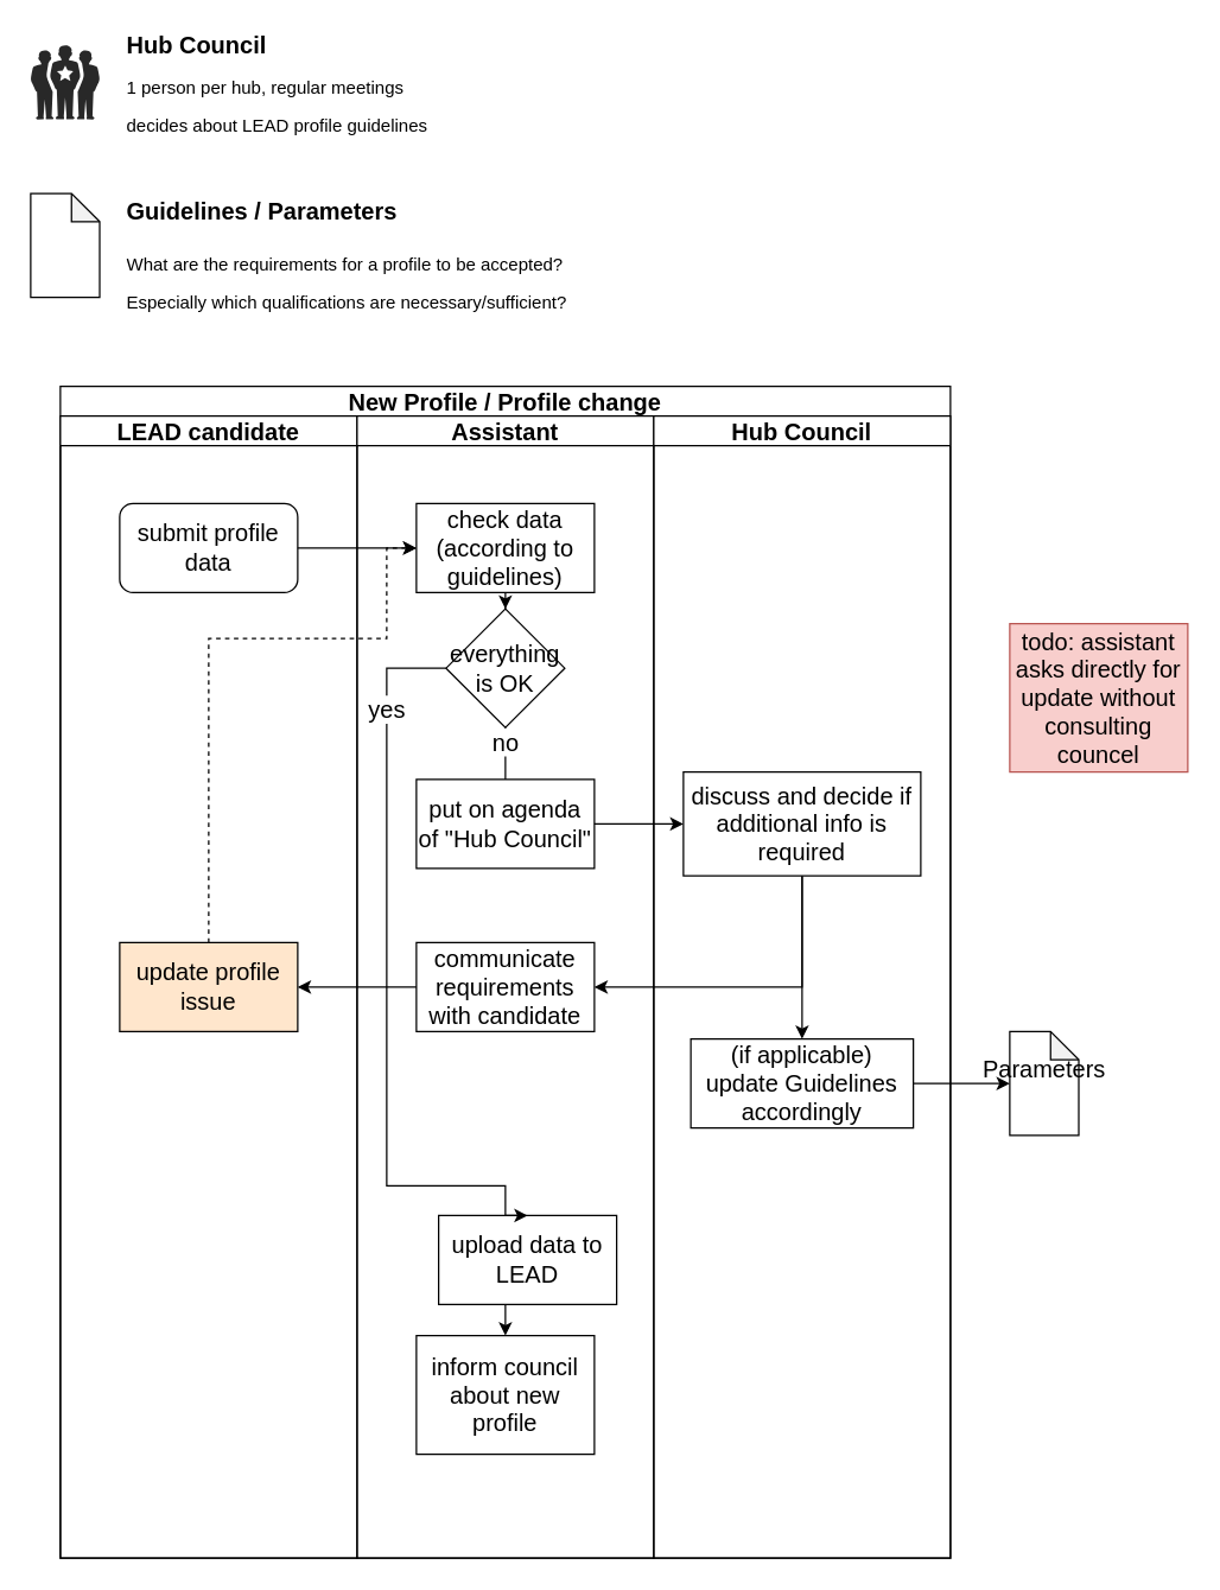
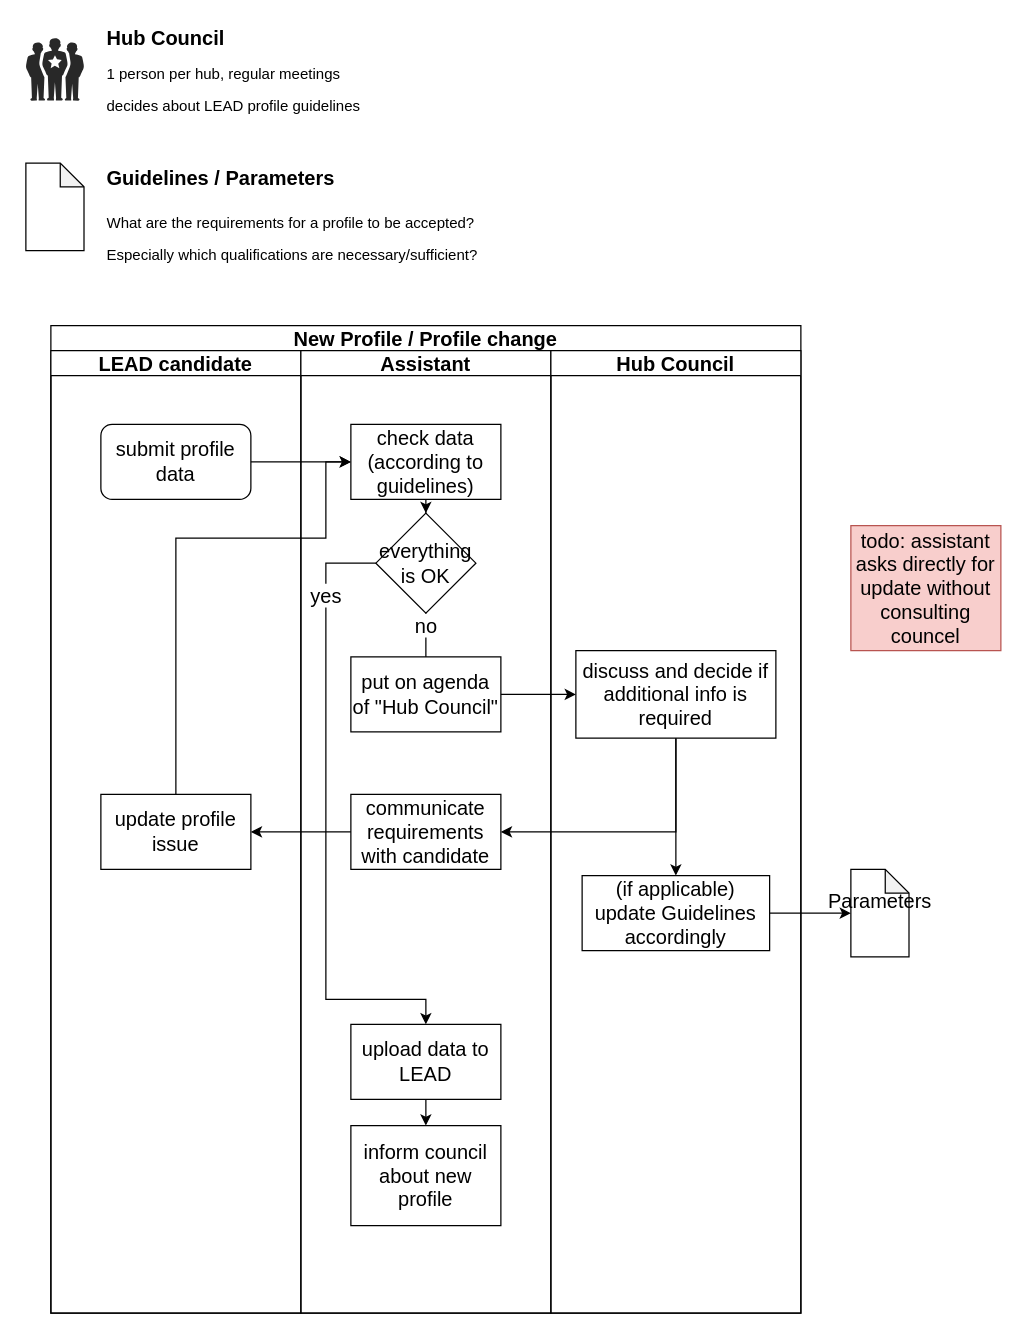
  <mxCell id="0" />
  <mxCell id="1" parent="0" />
  <mxCell id="2" value="" style="verticalLabelPosition=bottom;sketch=0;html=1;fillColor=#282828;strokeColor=none;verticalAlign=top;pointerEvents=1;align=center;shape=mxgraph.cisco_safe.people_places_things_icons.icon1;" parent="1" vertex="1"><mxGeometry x="20" y="30" width="46.5" height="50" as="geometry" /></mxCell>
  <mxCell id="3" value="&lt;h1 style=&quot;font-size: 16px&quot;&gt;Hub Council&lt;br&gt;&lt;/h1&gt;&lt;p&gt;1 person per hub, regular meetings&lt;br&gt;&lt;/p&gt;&lt;p&gt;decides about LEAD profile guidelines&lt;br&gt;&lt;/p&gt;" style="text;html=1;strokeColor=none;fillColor=none;spacing=5;spacingTop=-20;whiteSpace=wrap;overflow=hidden;rounded=0;" parent="1" vertex="1"><mxGeometry x="80" y="20" width="290" height="90" as="geometry" /></mxCell>
  <mxCell id="4" value="&lt;h1&gt;&lt;font style=&quot;font-size: 16px&quot;&gt;Guidelines / Parameters&lt;br&gt;&lt;/font&gt;&lt;/h1&gt;&lt;p&gt;What are the requirements for a profile to be accepted? &lt;br&gt;&lt;/p&gt;&lt;p&gt;Especially which qualifications are necessary/sufficient?&lt;br&gt;&lt;/p&gt;" style="text;html=1;strokeColor=none;fillColor=none;spacing=5;spacingTop=-20;whiteSpace=wrap;overflow=hidden;rounded=0;" parent="1" vertex="1"><mxGeometry x="80" y="120" width="330" height="120" as="geometry" /></mxCell>
  <mxCell id="5" value="New Profile / Profile change" style="swimlane;childLayout=stackLayout;resizeParent=1;resizeParentMax=0;startSize=20;fontSize=16;" parent="1" vertex="1"><mxGeometry x="40" y="260" width="600" height="790" as="geometry" /></mxCell>
  <mxCell id="6" value="LEAD candidate" style="swimlane;startSize=20;fontSize=16;" vertex="1" parent="5"><mxGeometry y="20" width="200" height="770" as="geometry" /></mxCell>
  <mxCell id="7" value="submit profile data" style="whiteSpace=wrap;html=1;fontSize=16;strokeWidth=1;rounded=1;" vertex="1" parent="6"><mxGeometry x="40" y="59" width="120" height="60" as="geometry" /></mxCell>
- <mxCell id="8" value="update profile issue" style="rounded=0;whiteSpace=wrap;html=1;fontSize=16;strokeWidth=1;fillColor=#ffe6cc;" vertex="1" parent="6"><mxGeometry x="40" y="355" width="120" height="60" as="geometry" /></mxCell>
+ <mxCell id="8" value="update profile issue" style="rounded=0;whiteSpace=wrap;html=1;fontSize=16;strokeWidth=1;" vertex="1" parent="6"><mxGeometry x="40" y="355" width="120" height="60" as="geometry" /></mxCell>
  <mxCell id="9" value="Assistant" style="swimlane;startSize=20;fontSize=16;" parent="5" vertex="1"><mxGeometry x="200" y="20" width="200" height="770" as="geometry"><mxRectangle x="200" y="20" width="30" height="770" as="alternateBounds" /></mxGeometry></mxCell>
  <mxCell id="10" style="edgeStyle=orthogonalEdgeStyle;rounded=0;orthogonalLoop=1;jettySize=auto;html=1;exitX=0.5;exitY=1;exitDx=0;exitDy=0;fontSize=16;" edge="1" parent="9" source="11" target="13"><mxGeometry relative="1" as="geometry" /></mxCell>
  <mxCell id="11" value="check data (according to guidelines)" style="rounded=0;whiteSpace=wrap;html=1;fontSize=16;" vertex="1" parent="9"><mxGeometry x="40" y="59" width="120" height="60" as="geometry" /></mxCell>
  <mxCell id="12" value="no" style="edgeStyle=orthogonalEdgeStyle;rounded=0;orthogonalLoop=1;jettySize=auto;html=1;exitX=0.5;exitY=1;exitDx=0;exitDy=0;entryX=0.5;entryY=0;entryDx=0;entryDy=0;fontSize=16;" edge="1" parent="9" source="13" target="17"><mxGeometry x="-0.556" relative="1" as="geometry"><mxPoint x="100" y="229" as="sourcePoint" /><mxPoint x="100" y="264" as="targetPoint" /><Array as="points"><mxPoint x="100" y="249" /><mxPoint x="100" y="249" /></Array><mxPoint as="offset" /></mxGeometry></mxCell>
  <mxCell id="13" value="&lt;div&gt;everything is OK&lt;/div&gt;" style="rhombus;whiteSpace=wrap;html=1;fontSize=16;" vertex="1" parent="9"><mxGeometry x="60" y="130" width="80" height="80" as="geometry" /></mxCell>
  <mxCell id="14" style="edgeStyle=orthogonalEdgeStyle;rounded=0;orthogonalLoop=1;jettySize=auto;html=1;exitX=0.5;exitY=1;exitDx=0;exitDy=0;entryX=0.5;entryY=0;entryDx=0;entryDy=0;fontSize=16;" edge="1" parent="9" source="15" target="19"><mxGeometry relative="1" as="geometry" /></mxCell>
- <mxCell id="15" value="upload data to LEAD" style="rounded=0;whiteSpace=wrap;html=1;fontSize=16;strokeWidth=1;" vertex="1" parent="9"><mxGeometry x="55" y="539" width="120" height="60" as="geometry" /></mxCell>
+ <mxCell id="15" value="upload data to LEAD" style="rounded=0;whiteSpace=wrap;html=1;fontSize=16;strokeWidth=1;" vertex="1" parent="9"><mxGeometry x="40" y="539" width="120" height="60" as="geometry" /></mxCell>
  <mxCell id="16" value="yes" style="edgeStyle=orthogonalEdgeStyle;rounded=0;orthogonalLoop=1;jettySize=auto;html=1;exitX=0;exitY=0.5;exitDx=0;exitDy=0;fontSize=16;entryX=0.5;entryY=0;entryDx=0;entryDy=0;" edge="1" parent="9" source="13" target="15"><mxGeometry x="-0.73" relative="1" as="geometry"><mxPoint x="100" y="329" as="targetPoint" /><Array as="points"><mxPoint x="20" y="170" /><mxPoint x="20" y="519" /><mxPoint x="100" y="519" /></Array><mxPoint as="offset" /></mxGeometry></mxCell>
  <mxCell id="17" value="put on agenda of &quot;Hub Council&quot;" style="rounded=0;whiteSpace=wrap;html=1;fontSize=16;strokeWidth=1;" vertex="1" parent="9"><mxGeometry x="40" y="245" width="120" height="60" as="geometry" /></mxCell>
  <mxCell id="18" value="communicate requirements with candidate" style="rounded=0;whiteSpace=wrap;html=1;fontSize=16;strokeWidth=1;" vertex="1" parent="9"><mxGeometry x="40" y="355" width="120" height="60" as="geometry" /></mxCell>
  <mxCell id="19" value="inform council about new profile" style="rounded=0;whiteSpace=wrap;html=1;fontSize=16;strokeWidth=1;" vertex="1" parent="9"><mxGeometry x="40" y="620" width="120" height="80" as="geometry" /></mxCell>
  <mxCell id="20" value="Hub Council" style="swimlane;startSize=20;fontSize=16;" parent="5" vertex="1"><mxGeometry x="400" y="20" width="200" height="770" as="geometry"><mxRectangle x="230" y="20" width="30" height="770" as="alternateBounds" /></mxGeometry></mxCell>
  <mxCell id="21" value="(if applicable) update Guidelines accordingly" style="rounded=0;whiteSpace=wrap;html=1;fontSize=16;" vertex="1" parent="20"><mxGeometry x="25" y="420" width="150" height="60" as="geometry" /></mxCell>
  <mxCell id="22" style="edgeStyle=orthogonalEdgeStyle;rounded=0;orthogonalLoop=1;jettySize=auto;html=1;exitX=0.5;exitY=1;exitDx=0;exitDy=0;entryX=0.5;entryY=0;entryDx=0;entryDy=0;fontSize=16;" edge="1" parent="20" source="23" target="21"><mxGeometry relative="1" as="geometry" /></mxCell>
  <mxCell id="23" value="discuss and decide if additional info is required" style="rounded=0;whiteSpace=wrap;html=1;fontSize=16;strokeWidth=1;" vertex="1" parent="20"><mxGeometry x="20" y="240" width="160" height="70" as="geometry" /></mxCell>
  <mxCell id="24" style="edgeStyle=orthogonalEdgeStyle;rounded=0;orthogonalLoop=1;jettySize=auto;html=1;exitX=1;exitY=0.5;exitDx=0;exitDy=0;entryX=0;entryY=0.5;entryDx=0;entryDy=0;fontSize=16;" edge="1" parent="5" source="17" target="23"><mxGeometry relative="1" as="geometry" /></mxCell>
  <mxCell id="25" style="edgeStyle=orthogonalEdgeStyle;rounded=0;orthogonalLoop=1;jettySize=auto;html=1;exitX=1;exitY=0.5;exitDx=0;exitDy=0;fontSize=16;" edge="1" parent="5" source="7" target="11"><mxGeometry relative="1" as="geometry" /></mxCell>
  <mxCell id="26" style="edgeStyle=orthogonalEdgeStyle;rounded=0;orthogonalLoop=1;jettySize=auto;html=1;exitX=0.5;exitY=1;exitDx=0;exitDy=0;entryX=1;entryY=0.5;entryDx=0;entryDy=0;fontSize=16;" edge="1" parent="5" source="23" target="18"><mxGeometry relative="1" as="geometry" /></mxCell>
  <mxCell id="27" style="edgeStyle=orthogonalEdgeStyle;rounded=0;orthogonalLoop=1;jettySize=auto;html=1;exitX=0;exitY=0.5;exitDx=0;exitDy=0;entryX=1;entryY=0.5;entryDx=0;entryDy=0;fontSize=16;" edge="1" parent="5" source="18" target="8"><mxGeometry relative="1" as="geometry" /></mxCell>
- <mxCell id="28" style="edgeStyle=orthogonalEdgeStyle;rounded=0;orthogonalLoop=1;jettySize=auto;html=1;exitX=0.5;exitY=0;exitDx=0;exitDy=0;entryX=0;entryY=0.5;entryDx=0;entryDy=0;fontSize=16;dashed=1;" edge="1" parent="5" source="8" target="11"><mxGeometry relative="1" as="geometry"><Array as="points"><mxPoint x="100" y="170" /><mxPoint x="220" y="170" /><mxPoint x="220" y="109" /></Array></mxGeometry></mxCell>
+ <mxCell id="28" style="edgeStyle=orthogonalEdgeStyle;rounded=0;orthogonalLoop=1;jettySize=auto;html=1;exitX=0.5;exitY=0;exitDx=0;exitDy=0;entryX=0;entryY=0.5;entryDx=0;entryDy=0;fontSize=16;" edge="1" parent="5" source="8" target="11"><mxGeometry relative="1" as="geometry"><Array as="points"><mxPoint x="100" y="170" /><mxPoint x="220" y="170" /><mxPoint x="220" y="109" /></Array></mxGeometry></mxCell>
  <mxCell id="29" value="" style="shape=note;whiteSpace=wrap;html=1;backgroundOutline=1;darkOpacity=0.05;fontSize=16;size=19;" vertex="1" parent="1"><mxGeometry x="20" y="130" width="46.5" height="70" as="geometry" /></mxCell>
  <mxCell id="30" value="&lt;div&gt;Parameters&lt;/div&gt;&lt;div&gt;&lt;br&gt;&lt;/div&gt;" style="shape=note;whiteSpace=wrap;html=1;backgroundOutline=1;darkOpacity=0.05;fontSize=16;size=19;" vertex="1" parent="1"><mxGeometry x="680" y="695" width="46.5" height="70" as="geometry" /></mxCell>
  <mxCell id="31" style="edgeStyle=orthogonalEdgeStyle;rounded=0;orthogonalLoop=1;jettySize=auto;html=1;exitX=1;exitY=0.5;exitDx=0;exitDy=0;entryX=0;entryY=0.5;entryDx=0;entryDy=0;entryPerimeter=0;fontSize=16;" edge="1" parent="1" source="21" target="30"><mxGeometry relative="1" as="geometry" /></mxCell>
  <mxCell id="32" value="todo: assistant asks directly for update without consulting councel" style="rounded=0;whiteSpace=wrap;html=1;fontSize=16;strokeWidth=1;fillColor=#f8cecc;strokeColor=#b85450;" vertex="1" parent="1"><mxGeometry x="680" y="420" width="120" height="100" as="geometry" /></mxCell>
